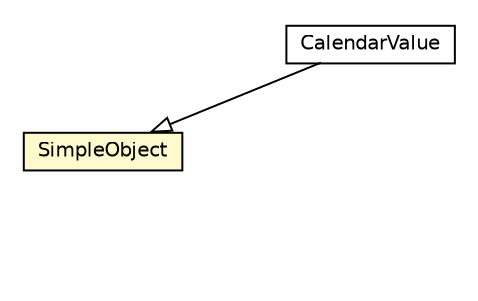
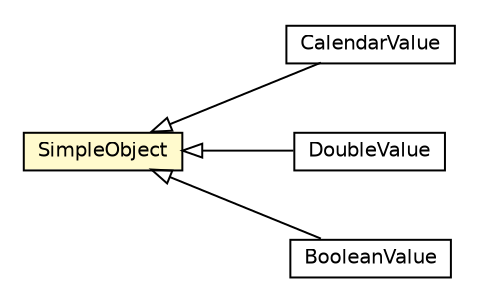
  digraph {
    nodesep=0.25
    rankdir=LR
    ranksep=0.5
    node [fontcolor=black fontname=Helvetica fontsize=10.0 shape=plaintext]
    edge [arrowtail=empty dir=back fontname=Helvetica fontsize=10 headport=p labelfontname=Helvetica labelfontsize=10 tailport=p]
    n1 [label=<<table title="org.universAAL.tools.ucc.model.jaxb.CalendarValue" border="0" cellborder="1" cellspacing="0" cellpadding="2" port="p" href="./CalendarValue.html"> 		<tr><td><table border="0" cellspacing="0" cellpadding="1"> <tr><td align="center" balign="center"> CalendarValue </td></tr> 		</table></td></tr> 		</table>>]
+   n2 [label=<<table title="org.universAAL.tools.ucc.model.jaxb.DoubleValue" border="0" cellborder="1" cellspacing="0" cellpadding="2" port="p" href="./DoubleValue.html"> 		<tr><td><table border="0" cellspacing="0" cellpadding="1"> <tr><td align="center" balign="center"> DoubleValue </td></tr> 		</table></td></tr> 		</table>>]
    n3 [label=<<table title="org.universAAL.tools.ucc.model.jaxb.SimpleObject" border="0" cellborder="1" cellspacing="0" cellpadding="2" port="p" bgcolor="lemonChiffon" href="./SimpleObject.html"> 		<tr><td><table border="0" cellspacing="0" cellpadding="1"> <tr><td align="center" balign="center"> SimpleObject </td></tr> 		</table></td></tr> 		</table>>]
+   n4 [label=<<table title="org.universAAL.tools.ucc.model.jaxb.BooleanValue" border="0" cellborder="1" cellspacing="0" cellpadding="2" port="p" href="./BooleanValue.html"> 		<tr><td><table border="0" cellspacing="0" cellpadding="1"> <tr><td align="center" balign="center"> BooleanValue </td></tr> 		</table></td></tr> 		</table>>]
    n3 -> n1
+   n3 -> n2
+   n3 -> n4
  }
